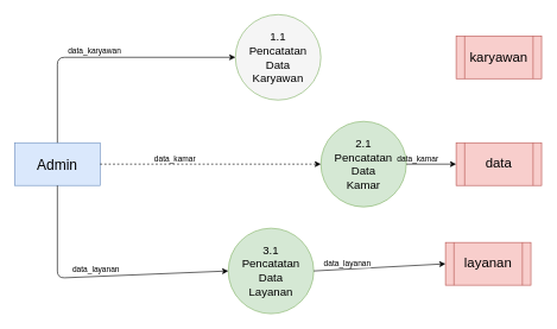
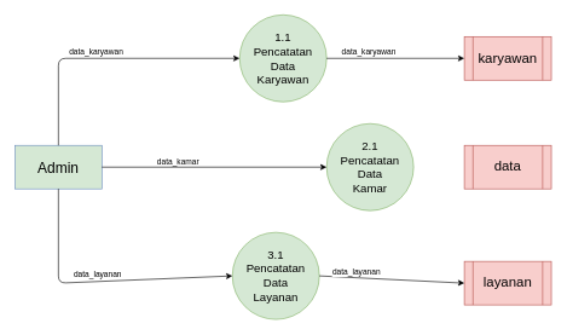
  <mxCell id="0" />
  <mxCell id="1" parent="0" />
- <mxCell id="2" value="&lt;font style=&quot;font-size: 20px&quot;&gt;Admin&lt;/font&gt;" style="rounded=0;whiteSpace=wrap;html=1;fillColor=#dae8fc;strokeColor=#6c8ebf;" vertex="1" parent="1"><mxGeometry x="20" y="200" width="120" height="60" as="geometry" /></mxCell>
+ <mxCell id="2" value="&lt;font style=&quot;font-size: 20px&quot;&gt;Admin&lt;/font&gt;" style="rounded=0;whiteSpace=wrap;html=1;fillColor=#d5e8d4;strokeColor=#6c8ebf;" vertex="1" parent="1"><mxGeometry x="20" y="200" width="120" height="60" as="geometry" /></mxCell>
  <mxCell id="3" value="&lt;font style=&quot;font-size: 16px&quot;&gt;2.1&lt;br&gt;Pencatatan&lt;br&gt;Data&lt;br&gt;Kamar&lt;/font&gt;" style="ellipse;whiteSpace=wrap;html=1;aspect=fixed;fillColor=#d5e8d4;strokeColor=#82b366;" vertex="1" parent="1"><mxGeometry x="450" y="170" width="120" height="120" as="geometry" /></mxCell>
- <mxCell id="4" value="&lt;font style=&quot;font-size: 16px&quot;&gt;1.1&lt;br&gt;Pencatatan&lt;br&gt;Data&lt;br&gt;Karyawan&lt;/font&gt;" style="ellipse;whiteSpace=wrap;html=1;aspect=fixed;fillColor=#f5f5f5;strokeColor=#82b366;" vertex="1" parent="1"><mxGeometry x="330" y="20" width="120" height="120" as="geometry" /></mxCell>
+ <mxCell id="4" value="&lt;font style=&quot;font-size: 16px&quot;&gt;1.1&lt;br&gt;Pencatatan&lt;br&gt;Data&lt;br&gt;Karyawan&lt;/font&gt;" style="ellipse;whiteSpace=wrap;html=1;aspect=fixed;fillColor=#d5e8d4;strokeColor=#82b366;" vertex="1" parent="1"><mxGeometry x="330" y="20" width="120" height="120" as="geometry" /></mxCell>
  <mxCell id="5" value="&lt;font style=&quot;font-size: 16px&quot;&gt;3.1&lt;br&gt;Pencatatan&lt;br&gt;Data&lt;br&gt;Layanan&lt;/font&gt;" style="ellipse;whiteSpace=wrap;html=1;aspect=fixed;fillColor=#d5e8d4;strokeColor=#82b366;" vertex="1" parent="1"><mxGeometry x="320" y="320" width="120" height="120" as="geometry" /></mxCell>
  <mxCell id="6" value="&lt;font style=&quot;font-size: 19px&quot;&gt;karyawan&lt;/font&gt;" style="shape=process;whiteSpace=wrap;html=1;backgroundOutline=1;fillColor=#f8cecc;strokeColor=#b85450;" vertex="1" parent="1"><mxGeometry x="640" y="50" width="120" height="60" as="geometry" /></mxCell>
  <mxCell id="7" value="&lt;font style=&quot;font-size: 19px&quot;&gt;data&lt;/font&gt;" style="shape=process;whiteSpace=wrap;html=1;backgroundOutline=1;fillColor=#f8cecc;strokeColor=#b85450;" vertex="1" parent="1"><mxGeometry x="640" y="200" width="120" height="60" as="geometry" /></mxCell>
- <mxCell id="8" value="&lt;font style=&quot;font-size: 19px&quot;&gt;layanan&lt;/font&gt;" style="shape=process;whiteSpace=wrap;html=1;backgroundOutline=1;fillColor=#f8cecc;strokeColor=#b85450;" vertex="1" parent="1"><mxGeometry x="625" y="340" width="120" height="60" as="geometry" /></mxCell>
+ <mxCell id="8" value="&lt;font style=&quot;font-size: 19px&quot;&gt;layanan&lt;/font&gt;" style="shape=process;whiteSpace=wrap;html=1;backgroundOutline=1;fillColor=#f8cecc;strokeColor=#b85450;" vertex="1" parent="1"><mxGeometry x="640" y="360" width="120" height="60" as="geometry" /></mxCell>
  <mxCell id="9" value="" style="endArrow=classic;html=1;exitX=0.5;exitY=0;exitDx=0;exitDy=0;entryX=0;entryY=0.5;entryDx=0;entryDy=0;" edge="1" parent="1" source="2" target="4"><mxGeometry width="50" height="50" relative="1" as="geometry"><mxPoint x="530" y="280" as="sourcePoint" /><mxPoint x="580" y="230" as="targetPoint" /><Array as="points"><mxPoint x="80" y="80" /></Array></mxGeometry></mxCell>
  <mxCell id="10" value="data_karyawan" style="edgeLabel;html=1;align=center;verticalAlign=bottom;resizable=0;points=[];labelBackgroundColor=none;" vertex="1" connectable="0" parent="9"><mxGeometry x="-0.351" y="-29" relative="1" as="geometry"><mxPoint x="51" y="-30" as="offset" /></mxGeometry></mxCell>
- <mxCell id="13" value="" style="endArrow=classic;html=1;exitX=1;exitY=0.5;exitDx=0;exitDy=0;entryX=0;entryY=0.5;entryDx=0;entryDy=0;dashed=1;" edge="1" parent="1" source="2" target="3"><mxGeometry width="50" height="50" relative="1" as="geometry"><mxPoint x="270" y="340" as="sourcePoint" /><mxPoint x="320" y="290" as="targetPoint" /></mxGeometry></mxCell>
+ <mxCell id="11" value="" style="endArrow=classic;html=1;exitX=1;exitY=0.5;exitDx=0;exitDy=0;entryX=0;entryY=0.5;entryDx=0;entryDy=0;" edge="1" parent="1" source="4" target="6"><mxGeometry width="50" height="50" relative="1" as="geometry"><mxPoint x="250" y="180" as="sourcePoint" /><mxPoint x="300" y="130" as="targetPoint" /></mxGeometry></mxCell>
+ <mxCell id="12" value="data_karyawan" style="edgeLabel;html=1;align=center;verticalAlign=bottom;resizable=0;points=[];labelBackgroundColor=none;" vertex="1" connectable="0" parent="11"><mxGeometry x="-0.395" y="1" relative="1" as="geometry"><mxPoint as="offset" /></mxGeometry></mxCell>
+ <mxCell id="13" value="" style="endArrow=classic;html=1;exitX=1;exitY=0.5;exitDx=0;exitDy=0;entryX=0;entryY=0.5;entryDx=0;entryDy=0;" edge="1" parent="1" source="2" target="3"><mxGeometry width="50" height="50" relative="1" as="geometry"><mxPoint x="270" y="340" as="sourcePoint" /><mxPoint x="320" y="290" as="targetPoint" /></mxGeometry></mxCell>
  <mxCell id="14" value="data_kamar" style="edgeLabel;html=1;align=center;verticalAlign=bottom;resizable=0;points=[];labelBackgroundColor=none;" vertex="1" connectable="0" parent="13"><mxGeometry x="-0.236" relative="1" as="geometry"><mxPoint x="-14" as="offset" /></mxGeometry></mxCell>
  <mxCell id="15" value="" style="endArrow=classic;html=1;exitX=0.5;exitY=1;exitDx=0;exitDy=0;entryX=0;entryY=0.5;entryDx=0;entryDy=0;" edge="1" parent="1" source="2" target="5"><mxGeometry width="50" height="50" relative="1" as="geometry"><mxPoint x="200" y="350" as="sourcePoint" /><mxPoint x="250" y="300" as="targetPoint" /><Array as="points"><mxPoint x="80" y="390" /></Array></mxGeometry></mxCell>
  <mxCell id="16" value="data_layanan" style="edgeLabel;html=1;align=center;verticalAlign=bottom;resizable=0;points=[];labelBackgroundColor=none;" vertex="1" connectable="0" parent="15"><mxGeometry x="-0.334" y="62" relative="1" as="geometry"><mxPoint x="-9" y="3" as="offset" /></mxGeometry></mxCell>
- <mxCell id="17" value="" style="endArrow=classic;html=1;exitX=1;exitY=0.5;exitDx=0;exitDy=0;entryX=0;entryY=0.5;entryDx=0;entryDy=0;" edge="1" parent="1" source="3" target="7"><mxGeometry width="50" height="50" relative="1" as="geometry"><mxPoint x="440" y="230" as="sourcePoint" /><mxPoint x="490" y="180" as="targetPoint" /></mxGeometry></mxCell>
- <mxCell id="18" value="data_kamar" style="edgeLabel;html=1;align=center;verticalAlign=bottom;resizable=0;points=[];labelBackgroundColor=none;" vertex="1" connectable="0" parent="17"><mxGeometry x="-0.573" relative="1" as="geometry"><mxPoint as="offset" /></mxGeometry></mxCell>
  <mxCell id="19" value="" style="endArrow=classic;html=1;exitX=1;exitY=0.5;exitDx=0;exitDy=0;entryX=0;entryY=0.5;entryDx=0;entryDy=0;" edge="1" parent="1" source="5" target="8"><mxGeometry width="50" height="50" relative="1" as="geometry"><mxPoint x="390" y="300" as="sourcePoint" /><mxPoint x="440" y="250" as="targetPoint" /></mxGeometry></mxCell>
  <mxCell id="20" value="data_layanan" style="edgeLabel;html=1;align=center;verticalAlign=bottom;resizable=0;points=[];" vertex="1" connectable="0" parent="19"><mxGeometry x="-0.495" y="-1" relative="1" as="geometry"><mxPoint y="-1" as="offset" /></mxGeometry></mxCell>
